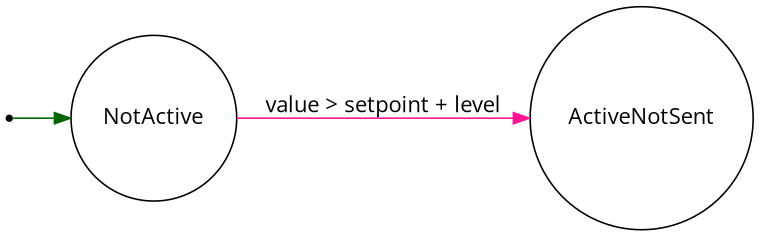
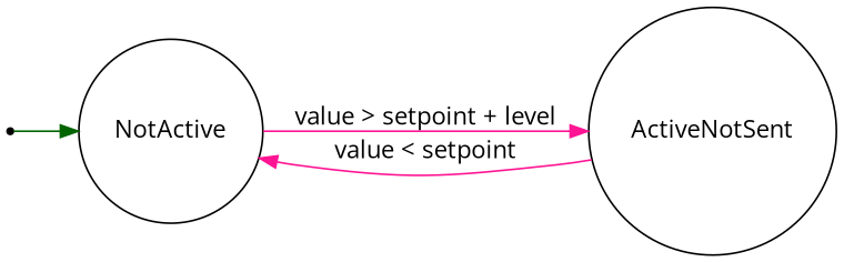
  digraph {
    fontname="Open Sans"
    rankdir=LR
    node [fontname="Open Sans" shape=circle]
    edge [color=deeppink fontname="Open Sans"]
    n1 [label=NotActive]
    n2 [label=ActiveNotSent]
    n3 [label=ActiveSent shape=point]
    n1 -> n2 [label="value > setpoint + level"]
+   n2 -> n1 [label="value < setpoint"]
    n3 -> n1 [color=darkgreen]
  }
